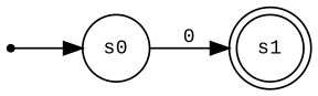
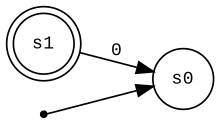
  digraph {
    rankdir=LR
    fontname="Liberation Mono"
    node [fontname="Liberation Mono" fontsize=11]
    edge [fontname="Liberation Mono" fontsize=11]
    s1 [shape=doublecircle]
    start [shape=point]
    s0 [shape=circle]
    start -> s0
-   s0 -> s1 [label=0]
+   s1 -> s0 [label=0]
  }
